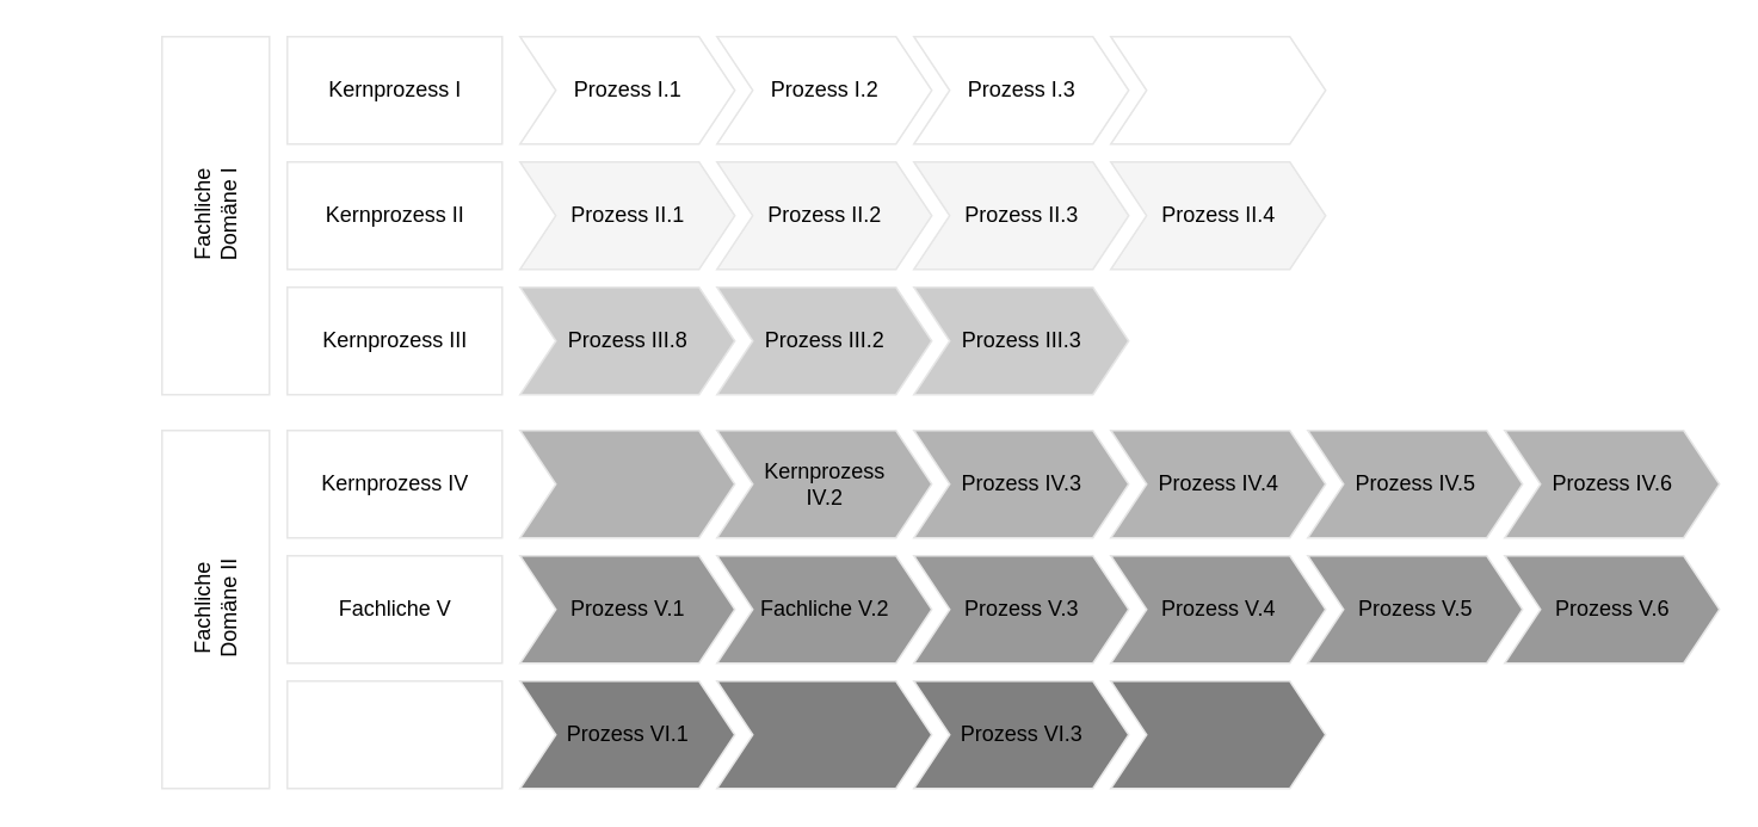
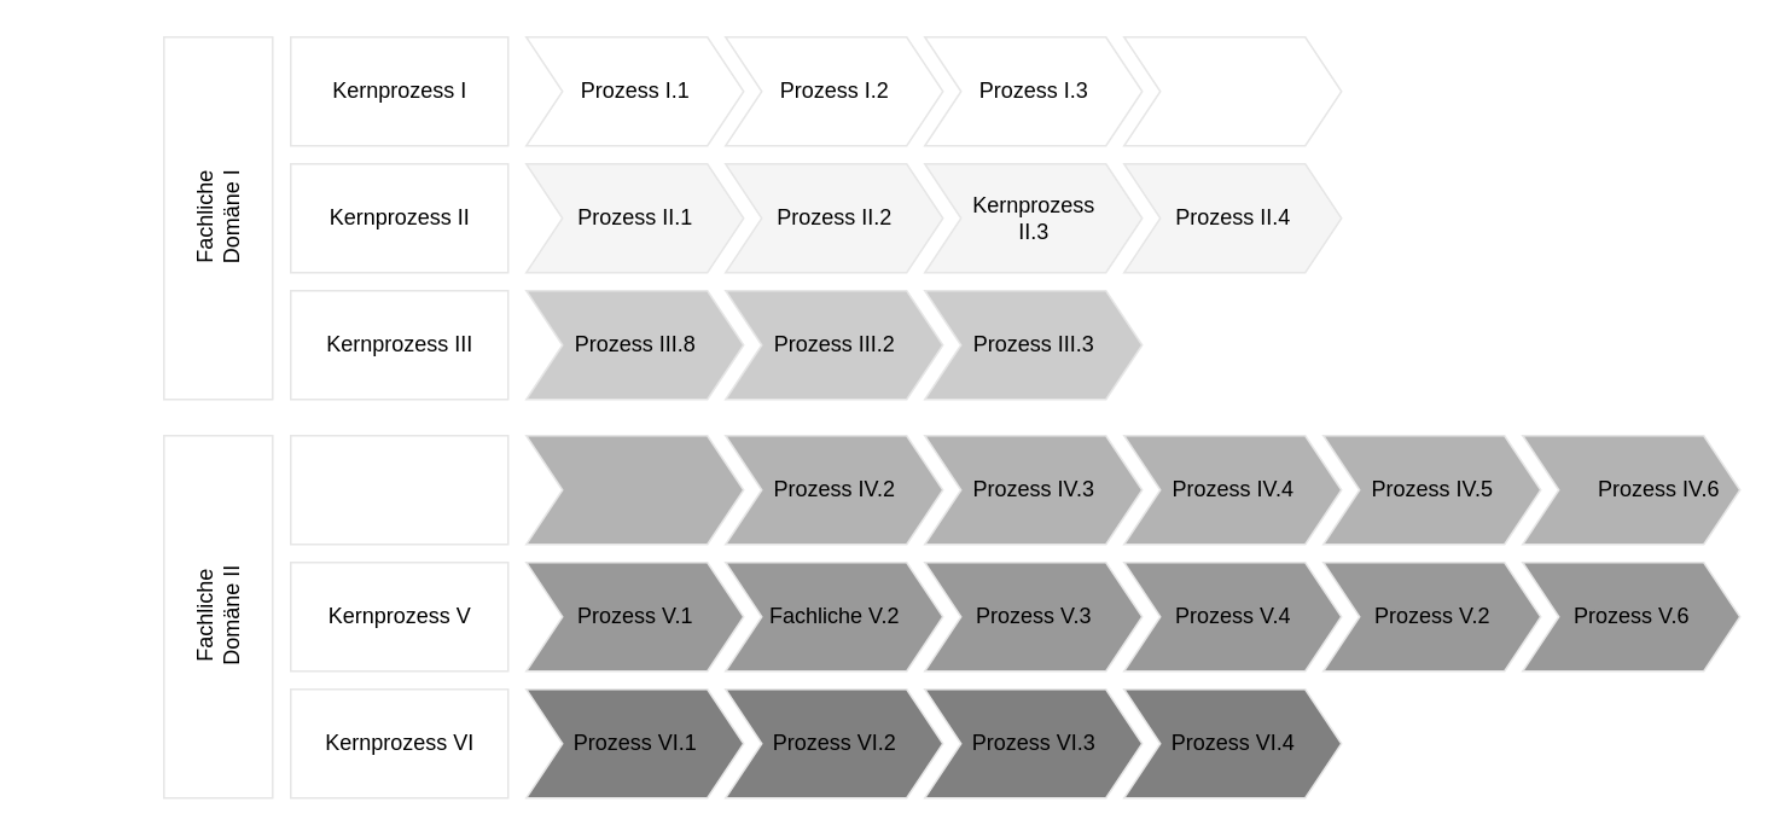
  <mxCell id="0" />
  <mxCell id="1" parent="0" />
  <mxCell id="2" value="" style="rounded=0;whiteSpace=wrap;html=1;rotation=-90;strokeColor=#E6E6E6;" vertex="1" parent="1"><mxGeometry x="20" y="90" width="200" height="60" as="geometry" /></mxCell>
  <mxCell id="3" value="" style="rounded=0;whiteSpace=wrap;html=1;rotation=-90;strokeColor=#E6E6E6;" vertex="1" parent="1"><mxGeometry x="20" y="310" width="200" height="60" as="geometry" /></mxCell>
  <mxCell id="4" value="" style="rounded=0;whiteSpace=wrap;html=1;strokeColor=#E6E6E6;" vertex="1" parent="1"><mxGeometry x="160" y="20" width="120" height="60" as="geometry" /></mxCell>
  <mxCell id="5" value="" style="rounded=0;whiteSpace=wrap;html=1;strokeColor=#E6E6E6;" vertex="1" parent="1"><mxGeometry x="160" y="160" width="120" height="60" as="geometry" /></mxCell>
  <mxCell id="6" value="" style="rounded=0;whiteSpace=wrap;html=1;strokeColor=#E6E6E6;" vertex="1" parent="1"><mxGeometry x="160" y="90" width="120" height="60" as="geometry" /></mxCell>
  <mxCell id="7" value="" style="rounded=0;whiteSpace=wrap;html=1;strokeColor=#E6E6E6;" vertex="1" parent="1"><mxGeometry x="160" y="380" width="120" height="60" as="geometry" /></mxCell>
  <mxCell id="8" value="" style="rounded=0;whiteSpace=wrap;html=1;strokeColor=#E6E6E6;" vertex="1" parent="1"><mxGeometry x="160" y="310" width="120" height="60" as="geometry" /></mxCell>
  <mxCell id="9" value="" style="rounded=0;whiteSpace=wrap;html=1;strokeColor=#E6E6E6;" vertex="1" parent="1"><mxGeometry x="160" y="240" width="120" height="60" as="geometry" /></mxCell>
  <mxCell id="10" value="" style="shape=step;perimeter=stepPerimeter;whiteSpace=wrap;html=1;fixedSize=1;strokeColor=#E6E6E6;" vertex="1" parent="1"><mxGeometry x="290" y="20" width="120" height="60" as="geometry" /></mxCell>
  <mxCell id="11" value="" style="shape=step;perimeter=stepPerimeter;whiteSpace=wrap;html=1;fixedSize=1;strokeColor=#E6E6E6;" vertex="1" parent="1"><mxGeometry x="400" y="20" width="120" height="60" as="geometry" /></mxCell>
  <mxCell id="12" value="" style="shape=step;perimeter=stepPerimeter;whiteSpace=wrap;html=1;fixedSize=1;strokeColor=#E6E6E6;" vertex="1" parent="1"><mxGeometry x="620" y="20" width="120" height="60" as="geometry" /></mxCell>
  <mxCell id="13" value="" style="shape=step;perimeter=stepPerimeter;whiteSpace=wrap;html=1;fixedSize=1;strokeColor=#E6E6E6;" vertex="1" parent="1"><mxGeometry x="510" y="20" width="120" height="60" as="geometry" /></mxCell>
  <mxCell id="14" value="" style="shape=step;perimeter=stepPerimeter;whiteSpace=wrap;html=1;fixedSize=1;fillColor=#f5f5f5;strokeColor=#E6E6E6;fontColor=#333333;" vertex="1" parent="1"><mxGeometry x="290" y="90" width="120" height="60" as="geometry" /></mxCell>
  <mxCell id="15" value="" style="shape=step;perimeter=stepPerimeter;whiteSpace=wrap;html=1;fixedSize=1;fillColor=#f5f5f5;strokeColor=#E6E6E6;fontColor=#333333;" vertex="1" parent="1"><mxGeometry x="620" y="90" width="120" height="60" as="geometry" /></mxCell>
  <mxCell id="16" value="" style="shape=step;perimeter=stepPerimeter;whiteSpace=wrap;html=1;fixedSize=1;fillColor=#f5f5f5;strokeColor=#E6E6E6;fontColor=#333333;" vertex="1" parent="1"><mxGeometry x="510" y="90" width="120" height="60" as="geometry" /></mxCell>
  <mxCell id="17" value="" style="shape=step;perimeter=stepPerimeter;whiteSpace=wrap;html=1;fixedSize=1;fillColor=#f5f5f5;strokeColor=#E6E6E6;fontColor=#333333;" vertex="1" parent="1"><mxGeometry x="400" y="90" width="120" height="60" as="geometry" /></mxCell>
  <mxCell id="18" value="" style="shape=step;perimeter=stepPerimeter;whiteSpace=wrap;html=1;fixedSize=1;fillColor=#CCCCCC;strokeColor=#E6E6E6;fontColor=#333333;" vertex="1" parent="1"><mxGeometry x="290" y="160" width="120" height="60" as="geometry" /></mxCell>
  <mxCell id="19" value="" style="shape=step;perimeter=stepPerimeter;whiteSpace=wrap;html=1;fixedSize=1;fillColor=#CCCCCC;strokeColor=#E6E6E6;fontColor=#333333;" vertex="1" parent="1"><mxGeometry x="510" y="160" width="120" height="60" as="geometry" /></mxCell>
  <mxCell id="20" value="" style="shape=step;perimeter=stepPerimeter;whiteSpace=wrap;html=1;fixedSize=1;fillColor=#CCCCCC;strokeColor=#E6E6E6;fontColor=#333333;" vertex="1" parent="1"><mxGeometry x="400" y="160" width="120" height="60" as="geometry" /></mxCell>
  <mxCell id="21" value="" style="shape=step;perimeter=stepPerimeter;whiteSpace=wrap;html=1;fixedSize=1;fillColor=#B3B3B3;strokeColor=#E6E6E6;fontColor=#333333;" vertex="1" parent="1"><mxGeometry x="290" y="240" width="120" height="60" as="geometry" /></mxCell>
  <mxCell id="22" value="" style="shape=step;perimeter=stepPerimeter;whiteSpace=wrap;html=1;fixedSize=1;fillColor=#B3B3B3;strokeColor=#E6E6E6;fontColor=#333333;" vertex="1" parent="1"><mxGeometry x="840" y="240" width="120" height="60" as="geometry" /></mxCell>
  <mxCell id="23" value="" style="shape=step;perimeter=stepPerimeter;whiteSpace=wrap;html=1;fixedSize=1;fillColor=#B3B3B3;strokeColor=#E6E6E6;fontColor=#333333;" vertex="1" parent="1"><mxGeometry x="730" y="240" width="120" height="60" as="geometry" /></mxCell>
  <mxCell id="24" value="" style="shape=step;perimeter=stepPerimeter;whiteSpace=wrap;html=1;fixedSize=1;fillColor=#B3B3B3;strokeColor=#E6E6E6;fontColor=#333333;" vertex="1" parent="1"><mxGeometry x="620" y="240" width="120" height="60" as="geometry" /></mxCell>
  <mxCell id="25" value="" style="shape=step;perimeter=stepPerimeter;whiteSpace=wrap;html=1;fixedSize=1;fillColor=#B3B3B3;strokeColor=#E6E6E6;fontColor=#333333;" vertex="1" parent="1"><mxGeometry x="510" y="240" width="120" height="60" as="geometry" /></mxCell>
  <mxCell id="26" value="" style="shape=step;perimeter=stepPerimeter;whiteSpace=wrap;html=1;fixedSize=1;fillColor=#B3B3B3;strokeColor=#E6E6E6;fontColor=#333333;" vertex="1" parent="1"><mxGeometry x="400" y="240" width="120" height="60" as="geometry" /></mxCell>
  <mxCell id="27" value="" style="shape=step;perimeter=stepPerimeter;whiteSpace=wrap;html=1;fixedSize=1;fillColor=#999999;strokeColor=#E6E6E6;fontColor=#333333;" vertex="1" parent="1"><mxGeometry x="290" y="310" width="120" height="60" as="geometry" /></mxCell>
  <mxCell id="28" value="" style="shape=step;perimeter=stepPerimeter;whiteSpace=wrap;html=1;fixedSize=1;fillColor=#999999;strokeColor=#E6E6E6;fontColor=#333333;" vertex="1" parent="1"><mxGeometry x="840" y="310" width="120" height="60" as="geometry" /></mxCell>
  <mxCell id="29" value="" style="shape=step;perimeter=stepPerimeter;whiteSpace=wrap;html=1;fixedSize=1;fillColor=#999999;strokeColor=#E6E6E6;fontColor=#333333;" vertex="1" parent="1"><mxGeometry x="730" y="310" width="120" height="60" as="geometry" /></mxCell>
  <mxCell id="30" value="" style="shape=step;perimeter=stepPerimeter;whiteSpace=wrap;html=1;fixedSize=1;fillColor=#999999;strokeColor=#E6E6E6;fontColor=#333333;" vertex="1" parent="1"><mxGeometry x="400" y="310" width="120" height="60" as="geometry" /></mxCell>
  <mxCell id="31" value="" style="shape=step;perimeter=stepPerimeter;whiteSpace=wrap;html=1;fixedSize=1;fillColor=#999999;strokeColor=#E6E6E6;fontColor=#333333;" vertex="1" parent="1"><mxGeometry x="620" y="310" width="120" height="60" as="geometry" /></mxCell>
  <mxCell id="32" value="" style="shape=step;perimeter=stepPerimeter;whiteSpace=wrap;html=1;fixedSize=1;fillColor=#999999;strokeColor=#E6E6E6;fontColor=#333333;" vertex="1" parent="1"><mxGeometry x="510" y="310" width="120" height="60" as="geometry" /></mxCell>
  <mxCell id="33" value="" style="shape=step;perimeter=stepPerimeter;whiteSpace=wrap;html=1;fixedSize=1;fillColor=#808080;strokeColor=#E6E6E6;fontColor=#333333;" vertex="1" parent="1"><mxGeometry x="620" y="380" width="120" height="60" as="geometry" /></mxCell>
  <mxCell id="34" value="" style="shape=step;perimeter=stepPerimeter;whiteSpace=wrap;html=1;fixedSize=1;fillColor=#808080;strokeColor=#E6E6E6;fontColor=#333333;" vertex="1" parent="1"><mxGeometry x="510" y="380" width="120" height="60" as="geometry" /></mxCell>
  <mxCell id="35" value="" style="shape=step;perimeter=stepPerimeter;whiteSpace=wrap;html=1;fixedSize=1;fillColor=#808080;strokeColor=#E6E6E6;fontColor=#333333;" vertex="1" parent="1"><mxGeometry x="400" y="380" width="120" height="60" as="geometry" /></mxCell>
  <mxCell id="36" value="" style="shape=step;perimeter=stepPerimeter;whiteSpace=wrap;html=1;fixedSize=1;fillColor=#808080;strokeColor=#E6E6E6;fontColor=#333333;" vertex="1" parent="1"><mxGeometry x="290" y="380" width="120" height="60" as="geometry" /></mxCell>
  <mxCell id="37" value="Kernprozess I" style="text;html=1;strokeColor=none;fillColor=none;align=center;verticalAlign=middle;whiteSpace=wrap;rounded=0;" vertex="1" parent="1"><mxGeometry x="177.5" y="30" width="85" height="40" as="geometry" /></mxCell>
  <mxCell id="38" value="Kernprozess II" style="text;html=1;strokeColor=none;fillColor=none;align=center;verticalAlign=middle;whiteSpace=wrap;rounded=0;" vertex="1" parent="1"><mxGeometry x="177.5" y="100" width="85" height="40" as="geometry" /></mxCell>
  <mxCell id="39" value="Kernprozess III" style="text;html=1;strokeColor=none;fillColor=none;align=center;verticalAlign=middle;whiteSpace=wrap;rounded=0;" vertex="1" parent="1"><mxGeometry x="177.5" y="170" width="85" height="40" as="geometry" /></mxCell>
- <mxCell id="41" value="Fachliche V" style="text;html=1;strokeColor=none;fillColor=none;align=center;verticalAlign=middle;whiteSpace=wrap;rounded=0;" vertex="1" parent="1"><mxGeometry x="177.5" y="320" width="85" height="40" as="geometry" /></mxCell>
- <mxCell id="42" value="&lt;div&gt;Kernprozess IV&lt;/div&gt;" style="text;html=1;strokeColor=none;fillColor=none;align=center;verticalAlign=middle;whiteSpace=wrap;rounded=0;" vertex="1" parent="1"><mxGeometry x="177.5" y="250" width="85" height="40" as="geometry" /></mxCell>
+ <mxCell id="40" value="Kernprozess VI" style="text;html=1;strokeColor=none;fillColor=none;align=center;verticalAlign=middle;whiteSpace=wrap;rounded=0;" vertex="1" parent="1"><mxGeometry x="177.5" y="390" width="85" height="40" as="geometry" /></mxCell>
+ <mxCell id="41" value="Kernprozess V" style="text;html=1;strokeColor=none;fillColor=none;align=center;verticalAlign=middle;whiteSpace=wrap;rounded=0;" vertex="1" parent="1"><mxGeometry x="177.5" y="320" width="85" height="40" as="geometry" /></mxCell>
  <mxCell id="43" value="Fachliche Domäne II" style="text;html=1;strokeColor=none;fillColor=none;align=center;verticalAlign=middle;whiteSpace=wrap;rounded=0;rotation=-90;" vertex="1" parent="1"><mxGeometry x="77.5" y="320" width="85" height="40" as="geometry" /></mxCell>
  <mxCell id="44" value="Fachliche Domäne I" style="text;html=1;strokeColor=none;fillColor=none;align=center;verticalAlign=middle;whiteSpace=wrap;rounded=0;rotation=-90;" vertex="1" parent="1"><mxGeometry x="77.5" y="100" width="85" height="40" as="geometry" /></mxCell>
  <mxCell id="45" value="Prozess I.1" style="text;html=1;strokeColor=none;fillColor=none;align=center;verticalAlign=middle;whiteSpace=wrap;rounded=0;" vertex="1" parent="1"><mxGeometry x="307.5" y="30" width="85" height="40" as="geometry" /></mxCell>
  <mxCell id="46" value="Prozess I.2" style="text;html=1;strokeColor=none;fillColor=none;align=center;verticalAlign=middle;whiteSpace=wrap;rounded=0;" vertex="1" parent="1"><mxGeometry x="417.5" y="30" width="85" height="40" as="geometry" /></mxCell>
  <mxCell id="47" value="Prozess I.3" style="text;html=1;strokeColor=none;fillColor=none;align=center;verticalAlign=middle;whiteSpace=wrap;rounded=0;" vertex="1" parent="1"><mxGeometry x="527.5" y="30" width="85" height="40" as="geometry" /></mxCell>
  <mxCell id="48" value="Prozess II.4" style="text;html=1;strokeColor=none;fillColor=none;align=center;verticalAlign=middle;whiteSpace=wrap;rounded=0;" vertex="1" parent="1"><mxGeometry x="637.5" y="100" width="85" height="40" as="geometry" /></mxCell>
- <mxCell id="49" value="Prozess II.3" style="text;html=1;strokeColor=none;fillColor=none;align=center;verticalAlign=middle;whiteSpace=wrap;rounded=0;" vertex="1" parent="1"><mxGeometry x="527.5" y="100" width="85" height="40" as="geometry" /></mxCell>
+ <mxCell id="49" value="Kernprozess II.3" style="text;html=1;strokeColor=none;fillColor=none;align=center;verticalAlign=middle;whiteSpace=wrap;rounded=0;" vertex="1" parent="1"><mxGeometry x="527.5" y="100" width="85" height="40" as="geometry" /></mxCell>
  <mxCell id="50" value="Prozess II.2" style="text;html=1;strokeColor=none;fillColor=none;align=center;verticalAlign=middle;whiteSpace=wrap;rounded=0;" vertex="1" parent="1"><mxGeometry x="417.5" y="100" width="85" height="40" as="geometry" /></mxCell>
  <mxCell id="51" value="Prozess III.8" style="text;html=1;strokeColor=none;fillColor=none;align=center;verticalAlign=middle;whiteSpace=wrap;rounded=0;" vertex="1" parent="1"><mxGeometry x="307.5" y="170" width="85" height="40" as="geometry" /></mxCell>
  <mxCell id="52" value="Prozess III.3" style="text;html=1;strokeColor=none;fillColor=none;align=center;verticalAlign=middle;whiteSpace=wrap;rounded=0;" vertex="1" parent="1"><mxGeometry x="527.5" y="170" width="85" height="40" as="geometry" /></mxCell>
  <mxCell id="53" value="Prozess III.2" style="text;html=1;strokeColor=none;fillColor=none;align=center;verticalAlign=middle;whiteSpace=wrap;rounded=0;" vertex="1" parent="1"><mxGeometry x="417.5" y="170" width="85" height="40" as="geometry" /></mxCell>
  <mxCell id="54" value="Prozess II.1" style="text;html=1;strokeColor=none;fillColor=none;align=center;verticalAlign=middle;whiteSpace=wrap;rounded=0;" vertex="1" parent="1"><mxGeometry x="307.5" y="100" width="85" height="40" as="geometry" /></mxCell>
- <mxCell id="55" value="Kernprozess IV.2" style="text;html=1;strokeColor=none;fillColor=none;align=center;verticalAlign=middle;whiteSpace=wrap;rounded=0;" vertex="1" parent="1"><mxGeometry x="417.5" y="250" width="85" height="40" as="geometry" /></mxCell>
+ <mxCell id="55" value="Prozess IV.2" style="text;html=1;strokeColor=none;fillColor=none;align=center;verticalAlign=middle;whiteSpace=wrap;rounded=0;" vertex="1" parent="1"><mxGeometry x="417.5" y="250" width="85" height="40" as="geometry" /></mxCell>
  <mxCell id="56" value="Prozess IV.3" style="text;html=1;strokeColor=none;fillColor=none;align=center;verticalAlign=middle;whiteSpace=wrap;rounded=0;" vertex="1" parent="1"><mxGeometry x="527.5" y="250" width="85" height="40" as="geometry" /></mxCell>
- <mxCell id="57" value="Prozess IV.6" style="text;html=1;strokeColor=none;fillColor=none;align=center;verticalAlign=middle;whiteSpace=wrap;rounded=0;" vertex="1" parent="1"><mxGeometry x="857.5" y="250" width="85" height="40" as="geometry" /></mxCell>
+ <mxCell id="57" value="Prozess IV.6" style="text;html=1;strokeColor=none;fillColor=none;align=center;verticalAlign=middle;whiteSpace=wrap;rounded=0;" vertex="1" parent="1"><mxGeometry x="872.5" y="250" width="85" height="40" as="geometry" /></mxCell>
  <mxCell id="58" value="Prozess IV.5" style="text;html=1;strokeColor=none;fillColor=none;align=center;verticalAlign=middle;whiteSpace=wrap;rounded=0;" vertex="1" parent="1"><mxGeometry x="747.5" y="250" width="85" height="40" as="geometry" /></mxCell>
  <mxCell id="59" value="Prozess IV.4" style="text;html=1;strokeColor=none;fillColor=none;align=center;verticalAlign=middle;whiteSpace=wrap;rounded=0;" vertex="1" parent="1"><mxGeometry x="637.5" y="250" width="85" height="40" as="geometry" /></mxCell>
  <mxCell id="60" value="Prozess VI.3" style="text;html=1;strokeColor=none;fillColor=none;align=center;verticalAlign=middle;whiteSpace=wrap;rounded=0;" vertex="1" parent="1"><mxGeometry x="527.5" y="390" width="85" height="40" as="geometry" /></mxCell>
  <mxCell id="61" value="Prozess V.3" style="text;html=1;strokeColor=none;fillColor=none;align=center;verticalAlign=middle;whiteSpace=wrap;rounded=0;" vertex="1" parent="1"><mxGeometry x="527.5" y="320" width="85" height="40" as="geometry" /></mxCell>
  <mxCell id="62" value="Fachliche V.2" style="text;html=1;strokeColor=none;fillColor=none;align=center;verticalAlign=middle;whiteSpace=wrap;rounded=0;" vertex="1" parent="1"><mxGeometry x="417.5" y="320" width="85" height="40" as="geometry" /></mxCell>
+ <mxCell id="63" value="Prozess VI.2" style="text;html=1;strokeColor=none;fillColor=none;align=center;verticalAlign=middle;whiteSpace=wrap;rounded=0;" vertex="1" parent="1"><mxGeometry x="417.5" y="390" width="85" height="40" as="geometry" /></mxCell>
  <mxCell id="64" value="Prozess VI.1" style="text;html=1;strokeColor=none;fillColor=none;align=center;verticalAlign=middle;whiteSpace=wrap;rounded=0;" vertex="1" parent="1"><mxGeometry x="307.5" y="390" width="85" height="40" as="geometry" /></mxCell>
  <mxCell id="65" value="Prozess V.1" style="text;html=1;strokeColor=none;fillColor=none;align=center;verticalAlign=middle;whiteSpace=wrap;rounded=0;" vertex="1" parent="1"><mxGeometry x="307.5" y="320" width="85" height="40" as="geometry" /></mxCell>
  <mxCell id="66" value="Prozess V.6" style="text;html=1;strokeColor=none;fillColor=none;align=center;verticalAlign=middle;whiteSpace=wrap;rounded=0;" vertex="1" parent="1"><mxGeometry x="857.5" y="320" width="85" height="40" as="geometry" /></mxCell>
- <mxCell id="67" value="Prozess V.5" style="text;html=1;strokeColor=none;fillColor=none;align=center;verticalAlign=middle;whiteSpace=wrap;rounded=0;" vertex="1" parent="1"><mxGeometry x="747.5" y="320" width="85" height="40" as="geometry" /></mxCell>
+ <mxCell id="67" value="Prozess V.2" style="text;html=1;strokeColor=none;fillColor=none;align=center;verticalAlign=middle;whiteSpace=wrap;rounded=0;" vertex="1" parent="1"><mxGeometry x="747.5" y="320" width="85" height="40" as="geometry" /></mxCell>
+ <mxCell id="68" value="Prozess VI.4" style="text;html=1;strokeColor=none;fillColor=none;align=center;verticalAlign=middle;whiteSpace=wrap;rounded=0;" vertex="1" parent="1"><mxGeometry x="637.5" y="390" width="85" height="40" as="geometry" /></mxCell>
  <mxCell id="69" value="Prozess V.4" style="text;html=1;strokeColor=none;fillColor=none;align=center;verticalAlign=middle;whiteSpace=wrap;rounded=0;" vertex="1" parent="1"><mxGeometry x="637.5" y="320" width="85" height="40" as="geometry" /></mxCell>
